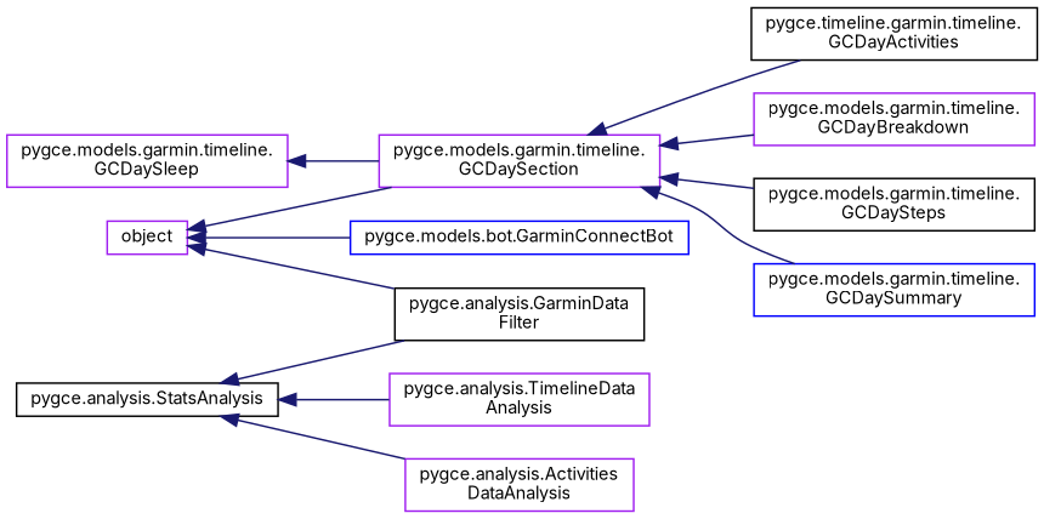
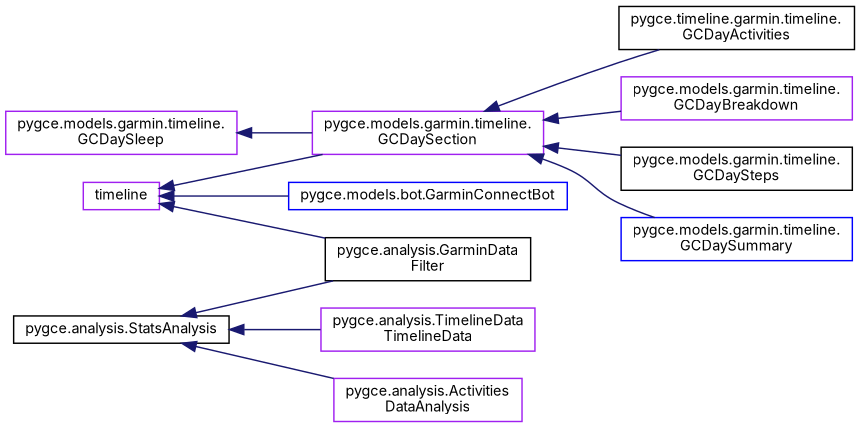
  digraph {
    fontname=Inter
    rankdir=LR
    node [color=purple fillcolor=white fontname=Inter fontsize=10 shape=record style=filled]
    edge [color=midnightblue dir=back fontname=Inter fontsize=10 labelfontname=Helvetica labelfontsize=10 style=solid]
-   n1 [height=0.2 label=object width=0.4]
+   n1 [height=0.2 label=timeline width=0.4]
    n2 [color=black height=0.2 label="pygce.analysis.GarminData\lFilter" width=0.4]
    n3 [color=blue height=0.2 label="pygce.models.bot.GarminConnectBot" width=0.4]
    n4 [height=0.2 label="pygce.models.garmin.timeline.\lGCDaySection" width=0.4]
    n5 [color=black height=0.2 label="pygce.timeline.garmin.timeline.\lGCDayActivities" width=0.4]
    n6 [height=0.2 label="pygce.models.garmin.timeline.\lGCDayBreakdown" width=0.4]
    n7 [color=black height=0.2 label="pygce.models.garmin.timeline.\lGCDaySteps" width=0.4]
    n8 [color=blue height=0.2 label="pygce.models.garmin.timeline.\lGCDaySummary" width=0.4]
    n9 [color=black height=0.2 label="pygce.analysis.StatsAnalysis" width=0.4]
    n10 [height=0.2 label="pygce.analysis.Activities\lDataAnalysis" width=0.4]
-   n11 [height=0.2 label="pygce.analysis.TimelineData\lAnalysis" width=0.4]
+   n11 [height=0.2 label="pygce.analysis.TimelineData\lTimelineData" width=0.4]
    n12 [height=0.2 label="pygce.models.garmin.timeline.\lGCDaySleep" width=0.4]
    n1 -> n2
    n1 -> n3
    n1 -> n4
    n4 -> n5
    n4 -> n6
    n4 -> n7
    n4 -> n8
    n9 -> n2
    n9 -> n10
    n9 -> n11
    n12 -> n4
  }
